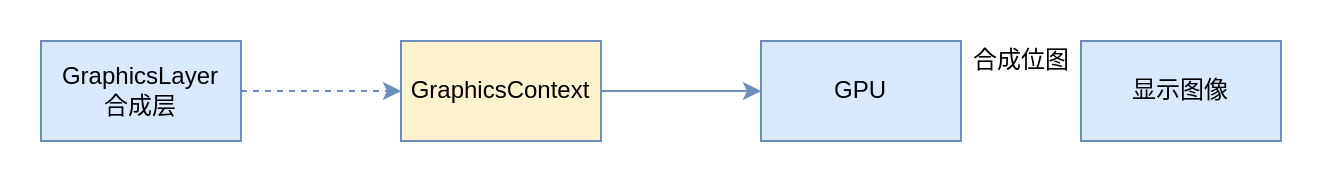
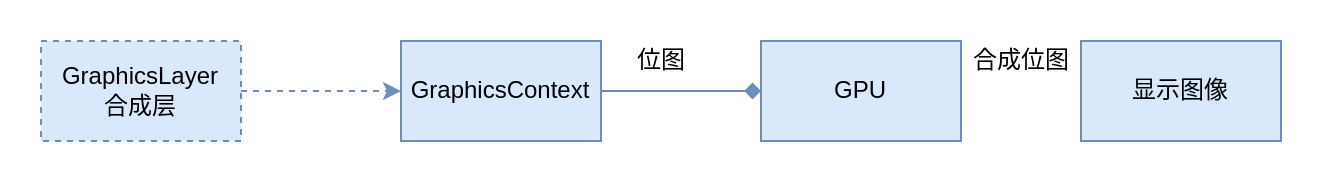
  <mxCell id="0" />
  <mxCell id="1" parent="0" />
  <mxCell id="2" style="edgeStyle=orthogonalEdgeStyle;rounded=0;orthogonalLoop=1;jettySize=auto;html=1;exitX=1;exitY=0.5;exitDx=0;exitDy=0;fillColor=#dae8fc;strokeColor=#6c8ebf;dashed=1;" edge="1" parent="1" source="3" target="5"><mxGeometry relative="1" as="geometry" /></mxCell>
- <mxCell id="3" value="GraphicsLayer&lt;br&gt;合成层" style="rounded=0;whiteSpace=wrap;html=1;fillColor=#dae8fc;strokeColor=#6c8ebf;" vertex="1" parent="1"><mxGeometry x="20" y="20" width="100" height="50" as="geometry" /></mxCell>
- <mxCell id="4" style="edgeStyle=orthogonalEdgeStyle;rounded=0;orthogonalLoop=1;jettySize=auto;html=1;exitX=1;exitY=0.5;exitDx=0;exitDy=0;fillColor=#dae8fc;strokeColor=#6c8ebf;" edge="1" parent="1" source="5" target="6"><mxGeometry relative="1" as="geometry" /></mxCell>
- <mxCell id="5" value="GraphicsContext" style="rounded=0;whiteSpace=wrap;html=1;fillColor=#fff2cc;strokeColor=#6c8ebf;" vertex="1" parent="1"><mxGeometry x="200" y="20" width="100" height="50" as="geometry" /></mxCell>
+ <mxCell id="3" value="GraphicsLayer&lt;br&gt;合成层" style="rounded=0;whiteSpace=wrap;html=1;fillColor=#dae8fc;strokeColor=#6c8ebf;dashed=1;" vertex="1" parent="1"><mxGeometry x="20" y="20" width="100" height="50" as="geometry" /></mxCell>
+ <mxCell id="4" style="edgeStyle=orthogonalEdgeStyle;rounded=0;orthogonalLoop=1;jettySize=auto;html=1;exitX=1;exitY=0.5;exitDx=0;exitDy=0;fillColor=#dae8fc;strokeColor=#6c8ebf;endArrow=diamond;" edge="1" parent="1" source="5" target="6"><mxGeometry relative="1" as="geometry" /></mxCell>
+ <mxCell id="5" value="GraphicsContext" style="rounded=0;whiteSpace=wrap;html=1;fillColor=#dae8fc;strokeColor=#6c8ebf;" vertex="1" parent="1"><mxGeometry x="200" y="20" width="100" height="50" as="geometry" /></mxCell>
  <mxCell id="6" value="GPU" style="rounded=0;whiteSpace=wrap;html=1;fillColor=#dae8fc;strokeColor=#6c8ebf;" vertex="1" parent="1"><mxGeometry x="380" y="20" width="100" height="50" as="geometry" /></mxCell>
  <mxCell id="7" value="显示图像" style="rounded=0;whiteSpace=wrap;html=1;fillColor=#dae8fc;strokeColor=#6c8ebf;" vertex="1" parent="1"><mxGeometry x="540" y="20" width="100" height="50" as="geometry" /></mxCell>
+ <mxCell id="8" value="位图" style="text;html=1;align=center;verticalAlign=middle;resizable=0;points=[];autosize=1;strokeColor=none;fillColor=none;" vertex="1" parent="1"><mxGeometry x="310" y="20" width="40" height="20" as="geometry" /></mxCell>
  <mxCell id="9" value="合成位图" style="text;html=1;align=center;verticalAlign=middle;resizable=0;points=[];autosize=1;strokeColor=none;fillColor=none;" vertex="1" parent="1"><mxGeometry x="480" y="20" width="60" height="20" as="geometry" /></mxCell>
